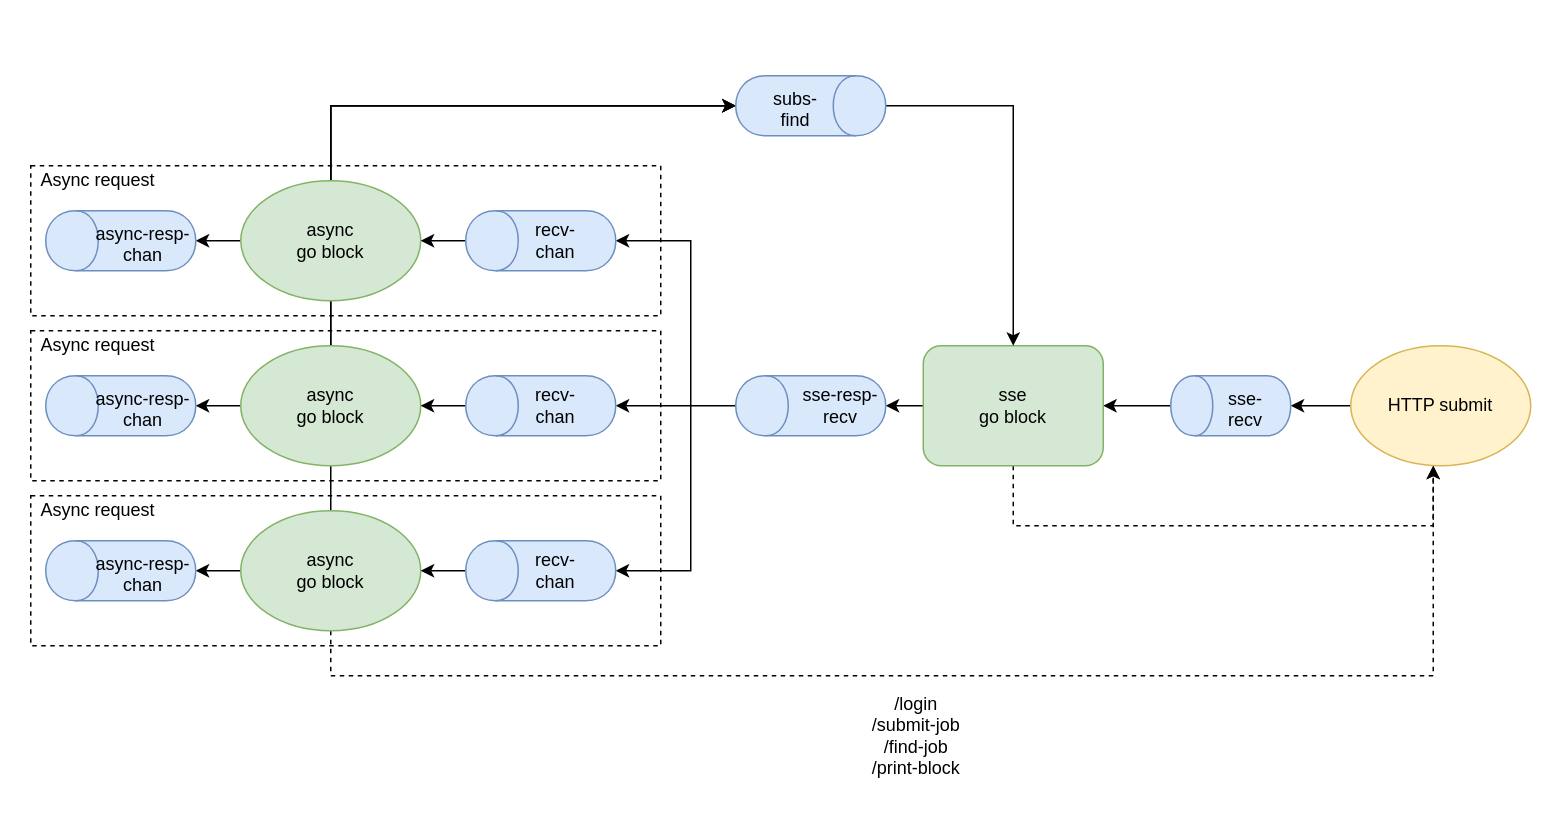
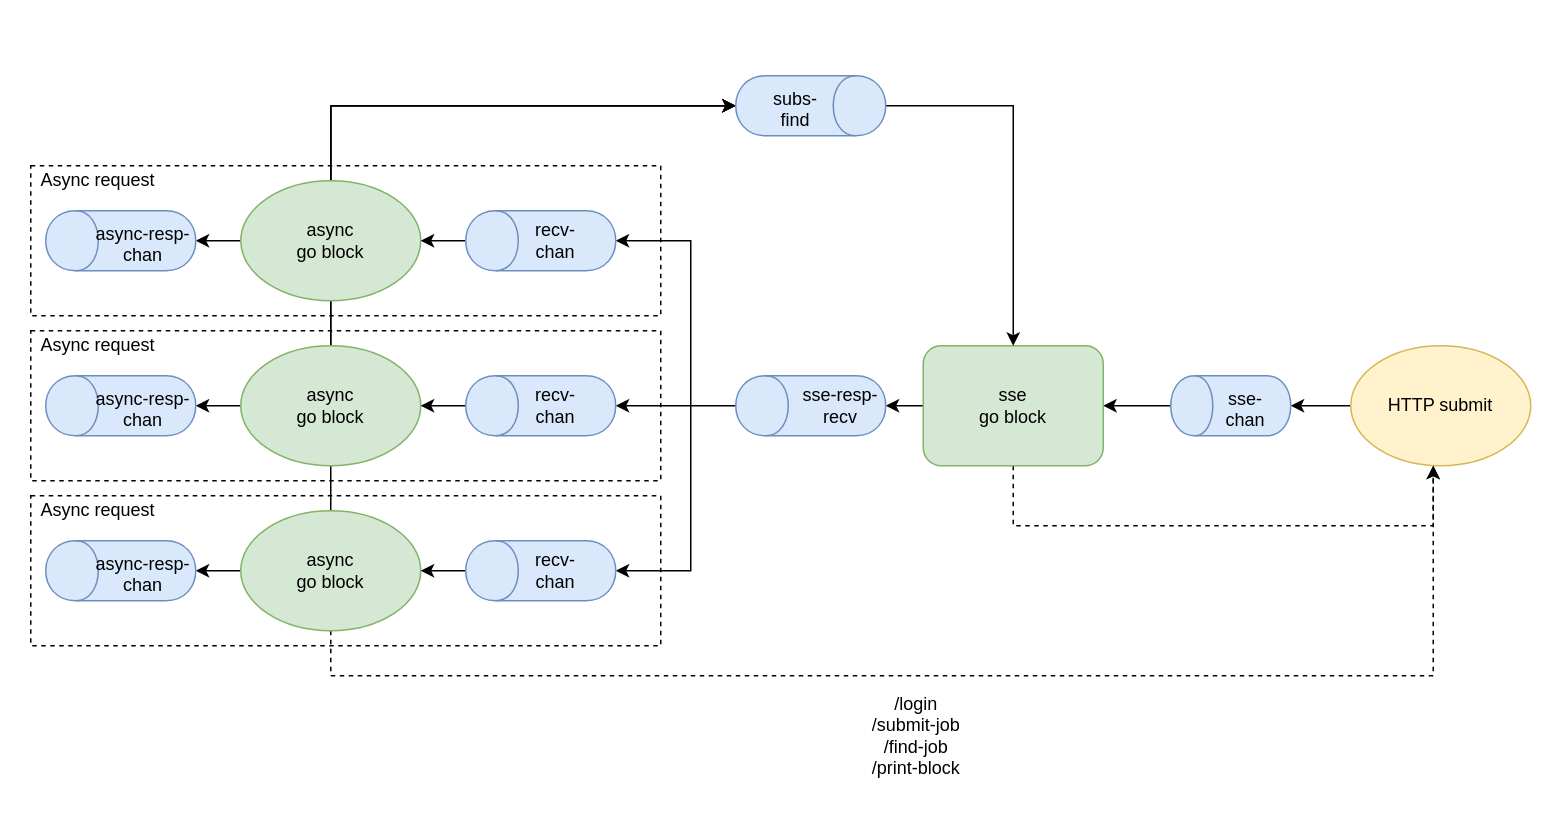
  <mxCell id="0" />
  <mxCell id="1" parent="0" />
  <mxCell id="2" value="" style="rounded=0;whiteSpace=wrap;html=1;fillColor=none;gradientColor=none;align=center;dashed=1;" parent="1" vertex="1"><mxGeometry x="20" y="330" width="420" height="100" as="geometry" /></mxCell>
  <mxCell id="3" value="" style="rounded=0;whiteSpace=wrap;html=1;fillColor=none;gradientColor=none;align=center;dashed=1;" parent="1" vertex="1"><mxGeometry x="20" y="110" width="420" height="100" as="geometry" /></mxCell>
  <mxCell id="4" value="" style="rounded=0;whiteSpace=wrap;html=1;fillColor=none;gradientColor=none;align=center;dashed=1;" parent="1" vertex="1"><mxGeometry x="20" y="220" width="420" height="100" as="geometry" /></mxCell>
  <mxCell id="5" style="edgeStyle=orthogonalEdgeStyle;rounded=0;orthogonalLoop=1;jettySize=auto;html=1;exitX=0.5;exitY=1;exitDx=0;exitDy=0;entryX=0.5;entryY=0;entryDx=0;entryDy=0;" parent="1" target="48" edge="1"><mxGeometry relative="1" as="geometry"><mxPoint x="460" y="270" as="sourcePoint" /><Array as="points"><mxPoint x="460" y="380" /></Array></mxGeometry></mxCell>
  <mxCell id="6" style="edgeStyle=orthogonalEdgeStyle;rounded=0;orthogonalLoop=1;jettySize=auto;html=1;exitX=0.5;exitY=0;exitDx=0;exitDy=0;entryX=0.5;entryY=1;entryDx=0;entryDy=0;" parent="1" source="21" target="33" edge="1"><mxGeometry relative="1" as="geometry"><Array as="points"><mxPoint x="220" y="70" /></Array></mxGeometry></mxCell>
  <mxCell id="7" style="edgeStyle=orthogonalEdgeStyle;rounded=0;orthogonalLoop=1;jettySize=auto;html=1;exitX=0.5;exitY=0;exitDx=0;exitDy=0;entryX=0.5;entryY=1;entryDx=0;entryDy=0;" parent="1" source="24" target="33" edge="1"><mxGeometry relative="1" as="geometry"><Array as="points"><mxPoint x="220" y="70" /></Array></mxGeometry></mxCell>
  <mxCell id="8" style="edgeStyle=orthogonalEdgeStyle;rounded=0;orthogonalLoop=1;jettySize=auto;html=1;exitX=0;exitY=0.5;exitDx=0;exitDy=0;entryX=0.5;entryY=0;entryDx=0;entryDy=0;" parent="1" source="9" target="39" edge="1"><mxGeometry relative="1" as="geometry" /></mxCell>
  <mxCell id="9" value="HTTP submit" style="ellipse;whiteSpace=wrap;html=1;fillColor=#fff2cc;strokeColor=#d6b656;" parent="1" vertex="1"><mxGeometry x="900" y="230" width="120" height="80" as="geometry" /></mxCell>
  <mxCell id="10" style="edgeStyle=orthogonalEdgeStyle;rounded=0;orthogonalLoop=1;jettySize=auto;html=1;exitX=0.5;exitY=1;exitDx=0;exitDy=0;" parent="1" source="39" target="13" edge="1"><mxGeometry relative="1" as="geometry" /></mxCell>
  <mxCell id="11" style="edgeStyle=orthogonalEdgeStyle;rounded=0;orthogonalLoop=1;jettySize=auto;html=1;exitX=0;exitY=0.5;exitDx=0;exitDy=0;entryX=0.5;entryY=0;entryDx=0;entryDy=0;" parent="1" source="13" target="36" edge="1"><mxGeometry relative="1" as="geometry" /></mxCell>
  <mxCell id="12" style="edgeStyle=orthogonalEdgeStyle;rounded=0;orthogonalLoop=1;jettySize=auto;html=1;dashed=1;" parent="1" source="13" edge="1"><mxGeometry relative="1" as="geometry"><mxPoint x="955" y="310" as="targetPoint" /><Array as="points"><mxPoint x="675" y="350" /><mxPoint x="955" y="350" /><mxPoint x="955" y="310" /></Array></mxGeometry></mxCell>
  <mxCell id="13" value="&lt;div&gt;sse&lt;/div&gt;&lt;div&gt;go block&lt;/div&gt;" style="whiteSpace=wrap;html=1;fillColor=#d5e8d4;strokeColor=#82b366;rounded=1;" parent="1" vertex="1"><mxGeometry x="615" y="230" width="120" height="80" as="geometry" /></mxCell>
  <mxCell id="14" style="edgeStyle=orthogonalEdgeStyle;rounded=0;orthogonalLoop=1;jettySize=auto;html=1;exitX=0.5;exitY=1;exitDx=0;exitDy=0;entryX=0.5;entryY=0;entryDx=0;entryDy=0;" parent="1" target="42" edge="1"><mxGeometry relative="1" as="geometry"><mxPoint x="460" y="270" as="sourcePoint" /><Array as="points"><mxPoint x="460" y="160" /></Array></mxGeometry></mxCell>
  <mxCell id="15" style="edgeStyle=orthogonalEdgeStyle;rounded=0;orthogonalLoop=1;jettySize=auto;html=1;exitX=0.5;exitY=1;exitDx=0;exitDy=0;entryX=0.5;entryY=0;entryDx=0;entryDy=0;" parent="1" source="36" target="45" edge="1"><mxGeometry relative="1" as="geometry"><mxPoint x="460" y="270" as="sourcePoint" /><Array as="points" /></mxGeometry></mxCell>
  <mxCell id="16" style="edgeStyle=orthogonalEdgeStyle;rounded=0;orthogonalLoop=1;jettySize=auto;html=1;exitX=0.5;exitY=0;exitDx=0;exitDy=0;entryX=0.5;entryY=0;entryDx=0;entryDy=0;" parent="1" source="33" target="13" edge="1"><mxGeometry relative="1" as="geometry" /></mxCell>
  <mxCell id="17" style="edgeStyle=orthogonalEdgeStyle;rounded=0;orthogonalLoop=1;jettySize=auto;html=1;exitX=0;exitY=0.5;exitDx=0;exitDy=0;" parent="1" source="19" target="57" edge="1"><mxGeometry relative="1" as="geometry" /></mxCell>
  <mxCell id="18" style="edgeStyle=orthogonalEdgeStyle;rounded=0;orthogonalLoop=1;jettySize=auto;html=1;exitX=0.5;exitY=0;exitDx=0;exitDy=0;entryX=0.5;entryY=1;entryDx=0;entryDy=0;" parent="1" source="19" target="33" edge="1"><mxGeometry relative="1" as="geometry" /></mxCell>
  <mxCell id="19" value="&lt;div&gt;async&lt;br&gt;&lt;/div&gt;&lt;div&gt;go block&lt;/div&gt;" style="ellipse;whiteSpace=wrap;html=1;fillColor=#d5e8d4;strokeColor=#82b366;" parent="1" vertex="1"><mxGeometry x="160" y="120" width="120" height="80" as="geometry" /></mxCell>
  <mxCell id="20" style="edgeStyle=orthogonalEdgeStyle;rounded=0;orthogonalLoop=1;jettySize=auto;html=1;exitX=0;exitY=0.5;exitDx=0;exitDy=0;entryX=0.5;entryY=0;entryDx=0;entryDy=0;" parent="1" source="21" target="54" edge="1"><mxGeometry relative="1" as="geometry" /></mxCell>
  <mxCell id="21" value="&lt;div&gt;async&lt;br&gt;&lt;/div&gt;&lt;div&gt;go block&lt;/div&gt;" style="ellipse;whiteSpace=wrap;html=1;fillColor=#d5e8d4;strokeColor=#82b366;" parent="1" vertex="1"><mxGeometry x="160" y="230" width="120" height="80" as="geometry" /></mxCell>
  <mxCell id="22" style="edgeStyle=orthogonalEdgeStyle;rounded=0;orthogonalLoop=1;jettySize=auto;html=1;exitX=0;exitY=0.5;exitDx=0;exitDy=0;entryX=0.5;entryY=0;entryDx=0;entryDy=0;" parent="1" source="24" target="51" edge="1"><mxGeometry relative="1" as="geometry" /></mxCell>
  <mxCell id="23" style="edgeStyle=orthogonalEdgeStyle;rounded=0;orthogonalLoop=1;jettySize=auto;html=1;dashed=1;exitX=0.5;exitY=1;exitDx=0;exitDy=0;" parent="1" source="24" edge="1"><mxGeometry relative="1" as="geometry"><mxPoint x="250" y="415" as="sourcePoint" /><mxPoint x="955" y="310" as="targetPoint" /><Array as="points"><mxPoint x="220" y="450" /><mxPoint x="955" y="450" /></Array></mxGeometry></mxCell>
  <mxCell id="24" value="&lt;div&gt;async&lt;br&gt;&lt;/div&gt;&lt;div&gt;go block&lt;br&gt;&lt;/div&gt;" style="ellipse;whiteSpace=wrap;html=1;fillColor=#d5e8d4;strokeColor=#82b366;" parent="1" vertex="1"><mxGeometry x="160" y="340" width="120" height="80" as="geometry" /></mxCell>
  <mxCell id="25" style="edgeStyle=orthogonalEdgeStyle;rounded=0;orthogonalLoop=1;jettySize=auto;html=1;exitX=0.5;exitY=1;exitDx=0;exitDy=0;entryX=1;entryY=0.5;entryDx=0;entryDy=0;" parent="1" source="42" target="19" edge="1"><mxGeometry relative="1" as="geometry" /></mxCell>
  <mxCell id="26" style="edgeStyle=orthogonalEdgeStyle;rounded=0;orthogonalLoop=1;jettySize=auto;html=1;exitX=0.5;exitY=1;exitDx=0;exitDy=0;entryX=1;entryY=0.5;entryDx=0;entryDy=0;" parent="1" source="45" target="21" edge="1"><mxGeometry relative="1" as="geometry" /></mxCell>
  <mxCell id="27" style="edgeStyle=orthogonalEdgeStyle;rounded=0;orthogonalLoop=1;jettySize=auto;html=1;exitX=0.5;exitY=1;exitDx=0;exitDy=0;entryX=1;entryY=0.5;entryDx=0;entryDy=0;" parent="1" source="48" target="24" edge="1"><mxGeometry relative="1" as="geometry" /></mxCell>
  <mxCell id="28" value="/login&lt;div&gt;/submit-job&lt;/div&gt;&lt;div&gt;/find-job&lt;/div&gt;&lt;div&gt;/print-block&lt;br&gt;&lt;/div&gt;" style="text;html=1;align=center;verticalAlign=middle;resizable=0;points=[];autosize=1;" parent="1" vertex="1"><mxGeometry x="575" y="460" width="70" height="60" as="geometry" /></mxCell>
  <mxCell id="29" value="Async request" style="text;html=1;strokeColor=none;fillColor=none;align=center;verticalAlign=middle;whiteSpace=wrap;rounded=0;dashed=1;" parent="1" vertex="1"><mxGeometry x="20" y="110" width="90" height="20" as="geometry" /></mxCell>
  <mxCell id="30" value="Async request" style="text;html=1;strokeColor=none;fillColor=none;align=center;verticalAlign=middle;whiteSpace=wrap;rounded=0;dashed=1;" parent="1" vertex="1"><mxGeometry x="20" y="220" width="90" height="20" as="geometry" /></mxCell>
  <mxCell id="31" value="Async request" style="text;html=1;strokeColor=none;fillColor=none;align=center;verticalAlign=middle;whiteSpace=wrap;rounded=0;dashed=1;" parent="1" vertex="1"><mxGeometry x="20" y="330" width="90" height="20" as="geometry" /></mxCell>
  <mxCell id="32" value="" style="group" vertex="1" connectable="0" parent="1"><mxGeometry x="490" y="50" width="100" height="40" as="geometry" /></mxCell>
  <mxCell id="33" value="" style="shape=cylinder;whiteSpace=wrap;html=1;boundedLbl=1;backgroundOutline=1;rotation=90;fillColor=#dae8fc;strokeColor=#6c8ebf;" parent="32" vertex="1"><mxGeometry x="30" y="-30" width="40" height="100" as="geometry" /></mxCell>
  <mxCell id="34" value="&lt;div&gt;subs-find&lt;/div&gt;&lt;div&gt;&lt;br&gt;&lt;/div&gt;" style="text;html=1;strokeColor=none;fillColor=none;align=center;verticalAlign=middle;whiteSpace=wrap;rounded=0;" vertex="1" parent="32"><mxGeometry x="20" y="20" width="40" height="20" as="geometry" /></mxCell>
  <mxCell id="35" value="" style="group" vertex="1" connectable="0" parent="1"><mxGeometry x="490" y="250" width="100" height="40" as="geometry" /></mxCell>
  <mxCell id="36" value="" style="shape=cylinder;whiteSpace=wrap;boundedLbl=1;backgroundOutline=1;rotation=90;fillColor=#dae8fc;strokeColor=#6c8ebf;flipH=0;direction=east;flipV=1;html=1;labelPosition=center;verticalLabelPosition=middle;align=center;verticalAlign=middle;" parent="35" vertex="1"><mxGeometry x="30" y="-30" width="40" height="100" as="geometry" /></mxCell>
  <mxCell id="37" value="sse-resp-recv&lt;br&gt;" style="text;html=1;strokeColor=none;fillColor=none;align=center;verticalAlign=middle;whiteSpace=wrap;rounded=0;" vertex="1" parent="35"><mxGeometry x="40" y="10" width="60" height="20" as="geometry" /></mxCell>
  <mxCell id="38" value="" style="group" vertex="1" connectable="0" parent="1"><mxGeometry x="780" y="250" width="80" height="40" as="geometry" /></mxCell>
  <mxCell id="39" value="" style="shape=cylinder;whiteSpace=wrap;html=1;boundedLbl=1;backgroundOutline=1;rotation=90;fillColor=#dae8fc;strokeColor=#6c8ebf;flipV=1;" parent="38" vertex="1"><mxGeometry x="20" y="-20" width="40" height="80" as="geometry" /></mxCell>
- <mxCell id="40" value="sse-recv&lt;div&gt;&lt;br&gt;&lt;/div&gt;" style="text;html=1;strokeColor=none;fillColor=none;align=center;verticalAlign=middle;whiteSpace=wrap;rounded=0;" vertex="1" parent="38"><mxGeometry x="30" y="20" width="40" height="20" as="geometry" /></mxCell>
+ <mxCell id="40" value="sse-chan&lt;div&gt;&lt;br&gt;&lt;/div&gt;" style="text;html=1;strokeColor=none;fillColor=none;align=center;verticalAlign=middle;whiteSpace=wrap;rounded=0;" vertex="1" parent="38"><mxGeometry x="30" y="20" width="40" height="20" as="geometry" /></mxCell>
  <mxCell id="41" value="" style="group" vertex="1" connectable="0" parent="1"><mxGeometry x="310" y="140" width="100" height="40" as="geometry" /></mxCell>
  <mxCell id="42" value="" style="shape=cylinder;whiteSpace=wrap;html=1;boundedLbl=1;backgroundOutline=1;rotation=90;fillColor=#dae8fc;strokeColor=#6c8ebf;flipH=1;flipV=1;" parent="41" vertex="1"><mxGeometry x="30" y="-30" width="40" height="100" as="geometry" /></mxCell>
  <mxCell id="43" value="&lt;div&gt;recv-chan&lt;/div&gt;" style="text;html=1;strokeColor=none;fillColor=none;align=center;verticalAlign=middle;whiteSpace=wrap;rounded=0;" vertex="1" parent="41"><mxGeometry x="40" y="10" width="40" height="20" as="geometry" /></mxCell>
  <mxCell id="44" value="" style="group" vertex="1" connectable="0" parent="1"><mxGeometry x="310" y="250" width="100" height="40" as="geometry" /></mxCell>
  <mxCell id="45" value="" style="shape=cylinder;whiteSpace=wrap;html=1;boundedLbl=1;backgroundOutline=1;rotation=90;fillColor=#dae8fc;strokeColor=#6c8ebf;flipV=1;" parent="44" vertex="1"><mxGeometry x="30" y="-30" width="40" height="100" as="geometry" /></mxCell>
  <mxCell id="46" value="&lt;div&gt;recv-chan&lt;/div&gt;" style="text;html=1;strokeColor=none;fillColor=none;align=center;verticalAlign=middle;whiteSpace=wrap;rounded=0;" vertex="1" parent="44"><mxGeometry x="40" y="10" width="40" height="20" as="geometry" /></mxCell>
  <mxCell id="47" value="" style="group" vertex="1" connectable="0" parent="1"><mxGeometry x="310" y="360" width="100" height="40" as="geometry" /></mxCell>
  <mxCell id="48" value="" style="shape=cylinder;whiteSpace=wrap;html=1;boundedLbl=1;backgroundOutline=1;rotation=90;fillColor=#dae8fc;strokeColor=#6c8ebf;flipV=1;" parent="47" vertex="1"><mxGeometry x="30" y="-30" width="40" height="100" as="geometry" /></mxCell>
  <mxCell id="49" value="&lt;div&gt;recv-chan&lt;/div&gt;" style="text;html=1;strokeColor=none;fillColor=none;align=center;verticalAlign=middle;whiteSpace=wrap;rounded=0;" vertex="1" parent="47"><mxGeometry x="40" y="10" width="40" height="20" as="geometry" /></mxCell>
  <mxCell id="50" value="" style="group" vertex="1" connectable="0" parent="1"><mxGeometry x="30" y="360" width="100" height="40" as="geometry" /></mxCell>
  <mxCell id="51" value="" style="shape=cylinder;whiteSpace=wrap;html=1;boundedLbl=1;backgroundOutline=1;rotation=90;fillColor=#dae8fc;strokeColor=#6c8ebf;flipV=1;" parent="50" vertex="1"><mxGeometry x="30" y="-30" width="40" height="100" as="geometry" /></mxCell>
  <mxCell id="52" value="async-resp-chan&lt;div&gt;&lt;br&gt;&lt;/div&gt;" style="text;html=1;strokeColor=none;fillColor=none;align=center;verticalAlign=middle;whiteSpace=wrap;rounded=0;" vertex="1" parent="50"><mxGeometry x="30" y="20" width="70" height="20" as="geometry" /></mxCell>
  <mxCell id="53" value="" style="group" vertex="1" connectable="0" parent="1"><mxGeometry x="30" y="250" width="100" height="40" as="geometry" /></mxCell>
  <mxCell id="54" value="" style="shape=cylinder;whiteSpace=wrap;html=1;boundedLbl=1;backgroundOutline=1;rotation=90;fillColor=#dae8fc;strokeColor=#6c8ebf;flipV=1;" parent="53" vertex="1"><mxGeometry x="30" y="-30" width="40" height="100" as="geometry" /></mxCell>
  <mxCell id="55" value="async-resp-chan&lt;div&gt;&lt;br&gt;&lt;/div&gt;" style="text;html=1;strokeColor=none;fillColor=none;align=center;verticalAlign=middle;whiteSpace=wrap;rounded=0;" vertex="1" parent="53"><mxGeometry x="30" y="20" width="70" height="20" as="geometry" /></mxCell>
  <mxCell id="56" value="" style="group" vertex="1" connectable="0" parent="1"><mxGeometry x="30" y="140" width="100" height="40" as="geometry" /></mxCell>
  <mxCell id="57" value="" style="shape=cylinder;whiteSpace=wrap;html=1;boundedLbl=1;backgroundOutline=1;rotation=90;fillColor=#dae8fc;strokeColor=#6c8ebf;flipV=1;" parent="56" vertex="1"><mxGeometry x="30" y="-30" width="40" height="100" as="geometry" /></mxCell>
  <mxCell id="58" value="async-resp-chan&lt;div&gt;&lt;br&gt;&lt;/div&gt;" style="text;html=1;strokeColor=none;fillColor=none;align=center;verticalAlign=middle;whiteSpace=wrap;rounded=0;" vertex="1" parent="56"><mxGeometry x="30" y="20" width="70" height="20" as="geometry" /></mxCell>
